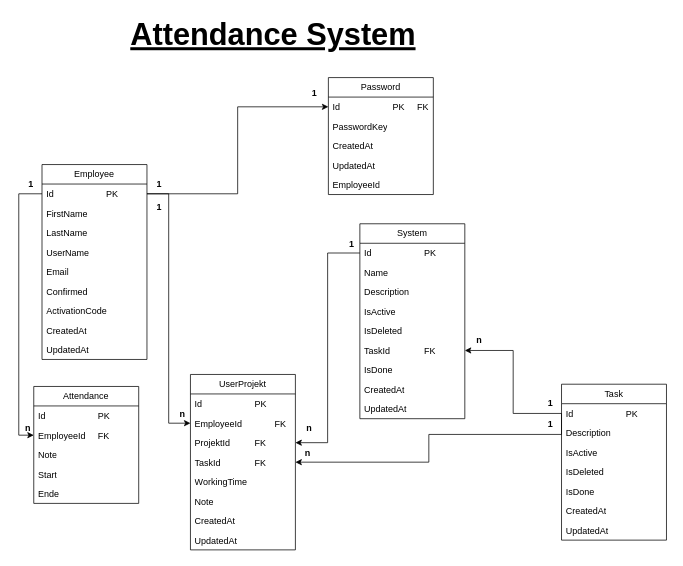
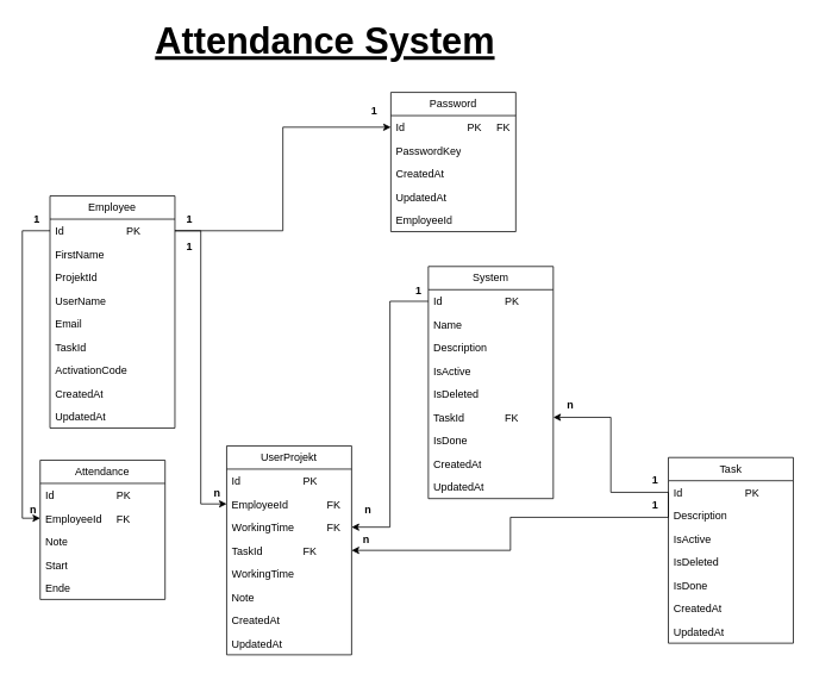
  <mxCell id="0" />
  <mxCell id="1" parent="0" />
  <mxCell id="2" value="Employee" style="swimlane;fontStyle=0;childLayout=stackLayout;horizontal=1;startSize=26;fillColor=none;horizontalStack=0;resizeParent=1;resizeParentMax=0;resizeLast=0;collapsible=1;marginBottom=0;whiteSpace=wrap;html=1;" vertex="1" parent="1"><mxGeometry x="55" y="219" width="140" height="260" as="geometry" /></mxCell>
  <mxCell id="3" value="Id&lt;span style=&quot;white-space: pre;&quot;&gt;&#09;&lt;/span&gt;&lt;span style=&quot;white-space: pre;&quot;&gt;&#09;&lt;/span&gt;&lt;span style=&quot;white-space: pre;&quot;&gt;&#09;&lt;/span&gt;PK" style="text;strokeColor=none;fillColor=none;align=left;verticalAlign=top;spacingLeft=4;spacingRight=4;overflow=hidden;rotatable=0;points=[[0,0.5],[1,0.5]];portConstraint=eastwest;whiteSpace=wrap;html=1;" vertex="1" parent="2"><mxGeometry y="26" width="140" height="26" as="geometry" /></mxCell>
  <mxCell id="4" value="FirstName" style="text;strokeColor=none;fillColor=none;align=left;verticalAlign=top;spacingLeft=4;spacingRight=4;overflow=hidden;rotatable=0;points=[[0,0.5],[1,0.5]];portConstraint=eastwest;whiteSpace=wrap;html=1;" vertex="1" parent="2"><mxGeometry y="52" width="140" height="26" as="geometry" /></mxCell>
- <mxCell id="5" value="LastName" style="text;strokeColor=none;fillColor=none;align=left;verticalAlign=top;spacingLeft=4;spacingRight=4;overflow=hidden;rotatable=0;points=[[0,0.5],[1,0.5]];portConstraint=eastwest;whiteSpace=wrap;html=1;" vertex="1" parent="2"><mxGeometry y="78" width="140" height="26" as="geometry" /></mxCell>
+ <mxCell id="5" value="ProjektId" style="text;strokeColor=none;fillColor=none;align=left;verticalAlign=top;spacingLeft=4;spacingRight=4;overflow=hidden;rotatable=0;points=[[0,0.5],[1,0.5]];portConstraint=eastwest;whiteSpace=wrap;html=1;" vertex="1" parent="2"><mxGeometry y="78" width="140" height="26" as="geometry" /></mxCell>
  <mxCell id="6" value="UserName" style="text;strokeColor=none;fillColor=none;align=left;verticalAlign=top;spacingLeft=4;spacingRight=4;overflow=hidden;rotatable=0;points=[[0,0.5],[1,0.5]];portConstraint=eastwest;whiteSpace=wrap;html=1;" vertex="1" parent="2"><mxGeometry y="104" width="140" height="26" as="geometry" /></mxCell>
  <mxCell id="7" value="Email" style="text;strokeColor=none;fillColor=none;align=left;verticalAlign=top;spacingLeft=4;spacingRight=4;overflow=hidden;rotatable=0;points=[[0,0.5],[1,0.5]];portConstraint=eastwest;whiteSpace=wrap;html=1;" vertex="1" parent="2"><mxGeometry y="130" width="140" height="26" as="geometry" /></mxCell>
- <mxCell id="8" value="Confirmed" style="text;strokeColor=none;fillColor=none;align=left;verticalAlign=top;spacingLeft=4;spacingRight=4;overflow=hidden;rotatable=0;points=[[0,0.5],[1,0.5]];portConstraint=eastwest;whiteSpace=wrap;html=1;" vertex="1" parent="2"><mxGeometry y="156" width="140" height="26" as="geometry" /></mxCell>
+ <mxCell id="8" value="TaskId" style="text;strokeColor=none;fillColor=none;align=left;verticalAlign=top;spacingLeft=4;spacingRight=4;overflow=hidden;rotatable=0;points=[[0,0.5],[1,0.5]];portConstraint=eastwest;whiteSpace=wrap;html=1;" vertex="1" parent="2"><mxGeometry y="156" width="140" height="26" as="geometry" /></mxCell>
  <mxCell id="9" value="ActivationCode" style="text;strokeColor=none;fillColor=none;align=left;verticalAlign=top;spacingLeft=4;spacingRight=4;overflow=hidden;rotatable=0;points=[[0,0.5],[1,0.5]];portConstraint=eastwest;whiteSpace=wrap;html=1;" vertex="1" parent="2"><mxGeometry y="182" width="140" height="26" as="geometry" /></mxCell>
  <mxCell id="10" value="CreatedAt" style="text;strokeColor=none;fillColor=none;align=left;verticalAlign=top;spacingLeft=4;spacingRight=4;overflow=hidden;rotatable=0;points=[[0,0.5],[1,0.5]];portConstraint=eastwest;whiteSpace=wrap;html=1;" vertex="1" parent="2"><mxGeometry y="208" width="140" height="26" as="geometry" /></mxCell>
  <mxCell id="11" value="UpdatedAt" style="text;strokeColor=none;fillColor=none;align=left;verticalAlign=top;spacingLeft=4;spacingRight=4;overflow=hidden;rotatable=0;points=[[0,0.5],[1,0.5]];portConstraint=eastwest;whiteSpace=wrap;html=1;" vertex="1" parent="2"><mxGeometry y="234" width="140" height="26" as="geometry" /></mxCell>
  <mxCell id="12" value="Password" style="swimlane;fontStyle=0;childLayout=stackLayout;horizontal=1;startSize=26;fillColor=none;horizontalStack=0;resizeParent=1;resizeParentMax=0;resizeLast=0;collapsible=1;marginBottom=0;whiteSpace=wrap;html=1;" vertex="1" parent="1"><mxGeometry x="437" y="103" width="140" height="156" as="geometry" /></mxCell>
  <mxCell id="13" value="Id&lt;span style=&quot;white-space: pre;&quot;&gt;&#09;&lt;/span&gt;&lt;span style=&quot;white-space: pre;&quot;&gt;&#09;&lt;/span&gt;&lt;span style=&quot;white-space: pre;&quot;&gt;&#09;&lt;/span&gt;PK&amp;nbsp; &amp;nbsp; &amp;nbsp;FK" style="text;strokeColor=none;fillColor=none;align=left;verticalAlign=top;spacingLeft=4;spacingRight=4;overflow=hidden;rotatable=0;points=[[0,0.5],[1,0.5]];portConstraint=eastwest;whiteSpace=wrap;html=1;" vertex="1" parent="12"><mxGeometry y="26" width="140" height="26" as="geometry" /></mxCell>
  <mxCell id="14" value="PasswordKey" style="text;strokeColor=none;fillColor=none;align=left;verticalAlign=top;spacingLeft=4;spacingRight=4;overflow=hidden;rotatable=0;points=[[0,0.5],[1,0.5]];portConstraint=eastwest;whiteSpace=wrap;html=1;" vertex="1" parent="12"><mxGeometry y="52" width="140" height="26" as="geometry" /></mxCell>
  <mxCell id="15" value="CreatedAt" style="text;strokeColor=none;fillColor=none;align=left;verticalAlign=top;spacingLeft=4;spacingRight=4;overflow=hidden;rotatable=0;points=[[0,0.5],[1,0.5]];portConstraint=eastwest;whiteSpace=wrap;html=1;" vertex="1" parent="12"><mxGeometry y="78" width="140" height="26" as="geometry" /></mxCell>
  <mxCell id="16" value="UpdatedAt" style="text;strokeColor=none;fillColor=none;align=left;verticalAlign=top;spacingLeft=4;spacingRight=4;overflow=hidden;rotatable=0;points=[[0,0.5],[1,0.5]];portConstraint=eastwest;whiteSpace=wrap;html=1;" vertex="1" parent="12"><mxGeometry y="104" width="140" height="26" as="geometry" /></mxCell>
  <mxCell id="17" value="EmployeeId" style="text;strokeColor=none;fillColor=none;align=left;verticalAlign=top;spacingLeft=4;spacingRight=4;overflow=hidden;rotatable=0;points=[[0,0.5],[1,0.5]];portConstraint=eastwest;whiteSpace=wrap;html=1;" vertex="1" parent="12"><mxGeometry y="130" width="140" height="26" as="geometry" /></mxCell>
  <mxCell id="18" style="edgeStyle=orthogonalEdgeStyle;rounded=0;orthogonalLoop=1;jettySize=auto;html=1;" edge="1" parent="1" source="3" target="13"><mxGeometry relative="1" as="geometry" /></mxCell>
  <mxCell id="19" value="1" style="text;align=center;fontStyle=1;verticalAlign=middle;spacingLeft=3;spacingRight=3;strokeColor=none;rotatable=0;points=[[0,0.5],[1,0.5]];portConstraint=eastwest;html=1;" vertex="1" parent="1"><mxGeometry x="195" y="233" width="31" height="26" as="geometry" /></mxCell>
  <mxCell id="20" value="1" style="text;align=center;fontStyle=1;verticalAlign=middle;spacingLeft=3;spacingRight=3;strokeColor=none;rotatable=0;points=[[0,0.5],[1,0.5]];portConstraint=eastwest;html=1;" vertex="1" parent="1"><mxGeometry x="402" y="111" width="31" height="26" as="geometry" /></mxCell>
  <mxCell id="21" value="&lt;font style=&quot;font-size: 41px;&quot;&gt;&lt;u&gt;Attendance System&lt;/u&gt;&lt;/font&gt;" style="text;align=center;fontStyle=1;verticalAlign=middle;spacingLeft=3;spacingRight=3;strokeColor=none;rotatable=0;points=[[0,0.5],[1,0.5]];portConstraint=eastwest;html=1;" vertex="1" parent="1"><mxGeometry x="146" y="20" width="433" height="51" as="geometry" /></mxCell>
  <mxCell id="22" value="System" style="swimlane;fontStyle=0;childLayout=stackLayout;horizontal=1;startSize=26;fillColor=none;horizontalStack=0;resizeParent=1;resizeParentMax=0;resizeLast=0;collapsible=1;marginBottom=0;whiteSpace=wrap;html=1;" vertex="1" parent="1"><mxGeometry x="479" y="298" width="140" height="260" as="geometry" /></mxCell>
  <mxCell id="23" value="Id&lt;span style=&quot;white-space: pre;&quot;&gt;&#09;&lt;/span&gt;&lt;span style=&quot;white-space: pre;&quot;&gt;&#09;&lt;/span&gt;&lt;span style=&quot;white-space: pre;&quot;&gt;&#09;&lt;/span&gt;PK" style="text;strokeColor=none;fillColor=none;align=left;verticalAlign=top;spacingLeft=4;spacingRight=4;overflow=hidden;rotatable=0;points=[[0,0.5],[1,0.5]];portConstraint=eastwest;whiteSpace=wrap;html=1;" vertex="1" parent="22"><mxGeometry y="26" width="140" height="26" as="geometry" /></mxCell>
  <mxCell id="24" value="Name" style="text;strokeColor=none;fillColor=none;align=left;verticalAlign=top;spacingLeft=4;spacingRight=4;overflow=hidden;rotatable=0;points=[[0,0.5],[1,0.5]];portConstraint=eastwest;whiteSpace=wrap;html=1;" vertex="1" parent="22"><mxGeometry y="52" width="140" height="26" as="geometry" /></mxCell>
  <mxCell id="25" value="Description" style="text;strokeColor=none;fillColor=none;align=left;verticalAlign=top;spacingLeft=4;spacingRight=4;overflow=hidden;rotatable=0;points=[[0,0.5],[1,0.5]];portConstraint=eastwest;whiteSpace=wrap;html=1;" vertex="1" parent="22"><mxGeometry y="78" width="140" height="26" as="geometry" /></mxCell>
  <mxCell id="26" value="IsActive" style="text;strokeColor=none;fillColor=none;align=left;verticalAlign=top;spacingLeft=4;spacingRight=4;overflow=hidden;rotatable=0;points=[[0,0.5],[1,0.5]];portConstraint=eastwest;whiteSpace=wrap;html=1;" vertex="1" parent="22"><mxGeometry y="104" width="140" height="26" as="geometry" /></mxCell>
  <mxCell id="27" value="IsDeleted" style="text;strokeColor=none;fillColor=none;align=left;verticalAlign=top;spacingLeft=4;spacingRight=4;overflow=hidden;rotatable=0;points=[[0,0.5],[1,0.5]];portConstraint=eastwest;whiteSpace=wrap;html=1;" vertex="1" parent="22"><mxGeometry y="130" width="140" height="26" as="geometry" /></mxCell>
  <mxCell id="28" value="TaskId&lt;span style=&quot;white-space: pre;&quot;&gt;&#09;&lt;/span&gt;&lt;span style=&quot;white-space: pre;&quot;&gt;&#09;&lt;/span&gt;FK" style="text;strokeColor=none;fillColor=none;align=left;verticalAlign=top;spacingLeft=4;spacingRight=4;overflow=hidden;rotatable=0;points=[[0,0.5],[1,0.5]];portConstraint=eastwest;whiteSpace=wrap;html=1;" vertex="1" parent="22"><mxGeometry y="156" width="140" height="26" as="geometry" /></mxCell>
  <mxCell id="29" value="IsDone" style="text;strokeColor=none;fillColor=none;align=left;verticalAlign=top;spacingLeft=4;spacingRight=4;overflow=hidden;rotatable=0;points=[[0,0.5],[1,0.5]];portConstraint=eastwest;whiteSpace=wrap;html=1;" vertex="1" parent="22"><mxGeometry y="182" width="140" height="26" as="geometry" /></mxCell>
  <mxCell id="30" value="CreatedAt" style="text;strokeColor=none;fillColor=none;align=left;verticalAlign=top;spacingLeft=4;spacingRight=4;overflow=hidden;rotatable=0;points=[[0,0.5],[1,0.5]];portConstraint=eastwest;whiteSpace=wrap;html=1;" vertex="1" parent="22"><mxGeometry y="208" width="140" height="26" as="geometry" /></mxCell>
  <mxCell id="31" value="UpdatedAt" style="text;strokeColor=none;fillColor=none;align=left;verticalAlign=top;spacingLeft=4;spacingRight=4;overflow=hidden;rotatable=0;points=[[0,0.5],[1,0.5]];portConstraint=eastwest;whiteSpace=wrap;html=1;" vertex="1" parent="22"><mxGeometry y="234" width="140" height="26" as="geometry" /></mxCell>
  <mxCell id="32" value="Task" style="swimlane;fontStyle=0;childLayout=stackLayout;horizontal=1;startSize=26;fillColor=none;horizontalStack=0;resizeParent=1;resizeParentMax=0;resizeLast=0;collapsible=1;marginBottom=0;whiteSpace=wrap;html=1;" vertex="1" parent="1"><mxGeometry x="748" y="512" width="140" height="208" as="geometry" /></mxCell>
  <mxCell id="33" value="Id&lt;span style=&quot;white-space: pre;&quot;&gt;&#09;&lt;/span&gt;&lt;span style=&quot;white-space: pre;&quot;&gt;&#09;&lt;/span&gt;&lt;span style=&quot;white-space: pre;&quot;&gt;&#09;&lt;/span&gt;PK" style="text;strokeColor=none;fillColor=none;align=left;verticalAlign=top;spacingLeft=4;spacingRight=4;overflow=hidden;rotatable=0;points=[[0,0.5],[1,0.5]];portConstraint=eastwest;whiteSpace=wrap;html=1;" vertex="1" parent="32"><mxGeometry y="26" width="140" height="26" as="geometry" /></mxCell>
  <mxCell id="34" value="Description" style="text;strokeColor=none;fillColor=none;align=left;verticalAlign=top;spacingLeft=4;spacingRight=4;overflow=hidden;rotatable=0;points=[[0,0.5],[1,0.5]];portConstraint=eastwest;whiteSpace=wrap;html=1;" vertex="1" parent="32"><mxGeometry y="52" width="140" height="26" as="geometry" /></mxCell>
  <mxCell id="35" value="IsActive" style="text;strokeColor=none;fillColor=none;align=left;verticalAlign=top;spacingLeft=4;spacingRight=4;overflow=hidden;rotatable=0;points=[[0,0.5],[1,0.5]];portConstraint=eastwest;whiteSpace=wrap;html=1;" vertex="1" parent="32"><mxGeometry y="78" width="140" height="26" as="geometry" /></mxCell>
  <mxCell id="36" value="IsDeleted" style="text;strokeColor=none;fillColor=none;align=left;verticalAlign=top;spacingLeft=4;spacingRight=4;overflow=hidden;rotatable=0;points=[[0,0.5],[1,0.5]];portConstraint=eastwest;whiteSpace=wrap;html=1;" vertex="1" parent="32"><mxGeometry y="104" width="140" height="26" as="geometry" /></mxCell>
  <mxCell id="37" value="IsDone" style="text;strokeColor=none;fillColor=none;align=left;verticalAlign=top;spacingLeft=4;spacingRight=4;overflow=hidden;rotatable=0;points=[[0,0.5],[1,0.5]];portConstraint=eastwest;whiteSpace=wrap;html=1;" vertex="1" parent="32"><mxGeometry y="130" width="140" height="26" as="geometry" /></mxCell>
  <mxCell id="38" value="CreatedAt" style="text;strokeColor=none;fillColor=none;align=left;verticalAlign=top;spacingLeft=4;spacingRight=4;overflow=hidden;rotatable=0;points=[[0,0.5],[1,0.5]];portConstraint=eastwest;whiteSpace=wrap;html=1;" vertex="1" parent="32"><mxGeometry y="156" width="140" height="26" as="geometry" /></mxCell>
  <mxCell id="39" value="UpdatedAt" style="text;strokeColor=none;fillColor=none;align=left;verticalAlign=top;spacingLeft=4;spacingRight=4;overflow=hidden;rotatable=0;points=[[0,0.5],[1,0.5]];portConstraint=eastwest;whiteSpace=wrap;html=1;" vertex="1" parent="32"><mxGeometry y="182" width="140" height="26" as="geometry" /></mxCell>
  <mxCell id="40" style="edgeStyle=orthogonalEdgeStyle;rounded=0;orthogonalLoop=1;jettySize=auto;html=1;entryX=1;entryY=0.5;entryDx=0;entryDy=0;" edge="1" parent="1" source="33" target="28"><mxGeometry relative="1" as="geometry" /></mxCell>
  <mxCell id="41" value="1" style="text;align=center;fontStyle=1;verticalAlign=middle;spacingLeft=3;spacingRight=3;strokeColor=none;rotatable=0;points=[[0,0.5],[1,0.5]];portConstraint=eastwest;html=1;" vertex="1" parent="1"><mxGeometry x="717" y="525" width="31" height="26" as="geometry" /></mxCell>
  <mxCell id="42" value="n" style="text;align=center;fontStyle=1;verticalAlign=middle;spacingLeft=3;spacingRight=3;strokeColor=none;rotatable=0;points=[[0,0.5],[1,0.5]];portConstraint=eastwest;html=1;" vertex="1" parent="1"><mxGeometry x="622" y="441" width="31" height="26" as="geometry" /></mxCell>
  <mxCell id="43" value="UserProjekt" style="swimlane;fontStyle=0;childLayout=stackLayout;horizontal=1;startSize=26;fillColor=none;horizontalStack=0;resizeParent=1;resizeParentMax=0;resizeLast=0;collapsible=1;marginBottom=0;whiteSpace=wrap;html=1;" vertex="1" parent="1"><mxGeometry x="253" y="499" width="140" height="234" as="geometry" /></mxCell>
  <mxCell id="44" value="Id&lt;span style=&quot;white-space: pre;&quot;&gt;&#09;&lt;/span&gt;&lt;span style=&quot;white-space: pre;&quot;&gt;&#09;&lt;/span&gt;&lt;span style=&quot;white-space: pre;&quot;&gt;&#09;&lt;/span&gt;PK" style="text;strokeColor=none;fillColor=none;align=left;verticalAlign=top;spacingLeft=4;spacingRight=4;overflow=hidden;rotatable=0;points=[[0,0.5],[1,0.5]];portConstraint=eastwest;whiteSpace=wrap;html=1;" vertex="1" parent="43"><mxGeometry y="26" width="140" height="26" as="geometry" /></mxCell>
  <mxCell id="45" value="EmployeeId&lt;span style=&quot;white-space: pre;&quot;&gt;&#09;&lt;/span&gt;&lt;span style=&quot;white-space: pre;&quot;&gt;&#09;&lt;/span&gt;FK" style="text;strokeColor=none;fillColor=none;align=left;verticalAlign=top;spacingLeft=4;spacingRight=4;overflow=hidden;rotatable=0;points=[[0,0.5],[1,0.5]];portConstraint=eastwest;whiteSpace=wrap;html=1;" vertex="1" parent="43"><mxGeometry y="52" width="140" height="26" as="geometry" /></mxCell>
- <mxCell id="46" value="ProjektId&lt;span style=&quot;white-space: pre;&quot;&gt;&#09;&lt;/span&gt;&lt;span style=&quot;white-space: pre;&quot;&gt;&#09;&lt;/span&gt;FK" style="text;strokeColor=none;fillColor=none;align=left;verticalAlign=top;spacingLeft=4;spacingRight=4;overflow=hidden;rotatable=0;points=[[0,0.5],[1,0.5]];portConstraint=eastwest;whiteSpace=wrap;html=1;" vertex="1" parent="43"><mxGeometry y="78" width="140" height="26" as="geometry" /></mxCell>
+ <mxCell id="46" value="WorkingTime&lt;span style=&quot;white-space: pre;&quot;&gt;&#09;&lt;/span&gt;&lt;span style=&quot;white-space: pre;&quot;&gt;&#09;&lt;/span&gt;FK" style="text;strokeColor=none;fillColor=none;align=left;verticalAlign=top;spacingLeft=4;spacingRight=4;overflow=hidden;rotatable=0;points=[[0,0.5],[1,0.5]];portConstraint=eastwest;whiteSpace=wrap;html=1;" vertex="1" parent="43"><mxGeometry y="78" width="140" height="26" as="geometry" /></mxCell>
  <mxCell id="47" value="&lt;span style=&quot;text-align: center;&quot;&gt;Task&lt;/span&gt;Id&lt;span style=&quot;white-space: pre;&quot;&gt;&#09;&lt;/span&gt;&lt;span style=&quot;white-space: pre;&quot;&gt;&#09;&lt;/span&gt;FK" style="text;strokeColor=none;fillColor=none;align=left;verticalAlign=top;spacingLeft=4;spacingRight=4;overflow=hidden;rotatable=0;points=[[0,0.5],[1,0.5]];portConstraint=eastwest;whiteSpace=wrap;html=1;" vertex="1" parent="43"><mxGeometry y="104" width="140" height="26" as="geometry" /></mxCell>
  <mxCell id="48" value="WorkingTime" style="text;strokeColor=none;fillColor=none;align=left;verticalAlign=top;spacingLeft=4;spacingRight=4;overflow=hidden;rotatable=0;points=[[0,0.5],[1,0.5]];portConstraint=eastwest;whiteSpace=wrap;html=1;" vertex="1" parent="43"><mxGeometry y="130" width="140" height="26" as="geometry" /></mxCell>
  <mxCell id="49" value="Note" style="text;strokeColor=none;fillColor=none;align=left;verticalAlign=top;spacingLeft=4;spacingRight=4;overflow=hidden;rotatable=0;points=[[0,0.5],[1,0.5]];portConstraint=eastwest;whiteSpace=wrap;html=1;" vertex="1" parent="43"><mxGeometry y="156" width="140" height="26" as="geometry" /></mxCell>
  <mxCell id="50" value="CreatedAt" style="text;strokeColor=none;fillColor=none;align=left;verticalAlign=top;spacingLeft=4;spacingRight=4;overflow=hidden;rotatable=0;points=[[0,0.5],[1,0.5]];portConstraint=eastwest;whiteSpace=wrap;html=1;" vertex="1" parent="43"><mxGeometry y="182" width="140" height="26" as="geometry" /></mxCell>
  <mxCell id="51" value="UpdatedAt" style="text;strokeColor=none;fillColor=none;align=left;verticalAlign=top;spacingLeft=4;spacingRight=4;overflow=hidden;rotatable=0;points=[[0,0.5],[1,0.5]];portConstraint=eastwest;whiteSpace=wrap;html=1;" vertex="1" parent="43"><mxGeometry y="208" width="140" height="26" as="geometry" /></mxCell>
  <mxCell id="52" style="edgeStyle=orthogonalEdgeStyle;rounded=0;orthogonalLoop=1;jettySize=auto;html=1;entryX=1;entryY=0.5;entryDx=0;entryDy=0;" edge="1" parent="1" source="23" target="46"><mxGeometry relative="1" as="geometry" /></mxCell>
  <mxCell id="53" style="edgeStyle=orthogonalEdgeStyle;rounded=0;orthogonalLoop=1;jettySize=auto;html=1;exitX=0;exitY=0.5;exitDx=0;exitDy=0;entryX=1;entryY=0.5;entryDx=0;entryDy=0;" edge="1" parent="1" source="33" target="47"><mxGeometry relative="1" as="geometry"><Array as="points"><mxPoint x="748" y="579" /><mxPoint x="571" y="579" /><mxPoint x="571" y="616" /></Array></mxGeometry></mxCell>
  <mxCell id="54" value="1" style="text;align=center;fontStyle=1;verticalAlign=middle;spacingLeft=3;spacingRight=3;strokeColor=none;rotatable=0;points=[[0,0.5],[1,0.5]];portConstraint=eastwest;html=1;" vertex="1" parent="1"><mxGeometry x="717" y="553" width="31" height="26" as="geometry" /></mxCell>
  <mxCell id="55" value="n" style="text;align=center;fontStyle=1;verticalAlign=middle;spacingLeft=3;spacingRight=3;strokeColor=none;rotatable=0;points=[[0,0.5],[1,0.5]];portConstraint=eastwest;html=1;" vertex="1" parent="1"><mxGeometry x="395" y="558" width="31" height="26" as="geometry" /></mxCell>
  <mxCell id="56" value="n" style="text;align=center;fontStyle=1;verticalAlign=middle;spacingLeft=3;spacingRight=3;strokeColor=none;rotatable=0;points=[[0,0.5],[1,0.5]];portConstraint=eastwest;html=1;" vertex="1" parent="1"><mxGeometry x="393" y="591" width="31" height="26" as="geometry" /></mxCell>
  <mxCell id="57" style="edgeStyle=orthogonalEdgeStyle;rounded=0;orthogonalLoop=1;jettySize=auto;html=1;exitX=1;exitY=0.5;exitDx=0;exitDy=0;entryX=0;entryY=0.5;entryDx=0;entryDy=0;" edge="1" parent="1" source="3" target="45"><mxGeometry relative="1" as="geometry" /></mxCell>
  <mxCell id="58" value="1" style="text;align=center;fontStyle=1;verticalAlign=middle;spacingLeft=3;spacingRight=3;strokeColor=none;rotatable=0;points=[[0,0.5],[1,0.5]];portConstraint=eastwest;html=1;" vertex="1" parent="1"><mxGeometry x="195" y="263" width="31" height="26" as="geometry" /></mxCell>
  <mxCell id="59" value="n" style="text;align=center;fontStyle=1;verticalAlign=middle;spacingLeft=3;spacingRight=3;strokeColor=none;rotatable=0;points=[[0,0.5],[1,0.5]];portConstraint=eastwest;html=1;" vertex="1" parent="1"><mxGeometry x="226" y="539" width="31" height="26" as="geometry" /></mxCell>
  <mxCell id="60" value="1" style="text;align=center;fontStyle=1;verticalAlign=middle;spacingLeft=3;spacingRight=3;strokeColor=none;rotatable=0;points=[[0,0.5],[1,0.5]];portConstraint=eastwest;html=1;" vertex="1" parent="1"><mxGeometry x="452" y="312" width="31" height="26" as="geometry" /></mxCell>
  <mxCell id="61" value="Attendance" style="swimlane;fontStyle=0;childLayout=stackLayout;horizontal=1;startSize=26;fillColor=none;horizontalStack=0;resizeParent=1;resizeParentMax=0;resizeLast=0;collapsible=1;marginBottom=0;whiteSpace=wrap;html=1;" vertex="1" parent="1"><mxGeometry x="44" y="515" width="140" height="156" as="geometry" /></mxCell>
  <mxCell id="62" value="Id&lt;span style=&quot;white-space: pre;&quot;&gt;&#09;&lt;/span&gt;&lt;span style=&quot;white-space: pre;&quot;&gt;&#09;&lt;/span&gt;&lt;span style=&quot;white-space: pre;&quot;&gt;&#09;&lt;/span&gt;PK" style="text;strokeColor=none;fillColor=none;align=left;verticalAlign=top;spacingLeft=4;spacingRight=4;overflow=hidden;rotatable=0;points=[[0,0.5],[1,0.5]];portConstraint=eastwest;whiteSpace=wrap;html=1;" vertex="1" parent="61"><mxGeometry y="26" width="140" height="26" as="geometry" /></mxCell>
  <mxCell id="63" value="EmployeeId&lt;span style=&quot;white-space: pre;&quot;&gt;&#09;&lt;/span&gt;FK" style="text;strokeColor=none;fillColor=none;align=left;verticalAlign=top;spacingLeft=4;spacingRight=4;overflow=hidden;rotatable=0;points=[[0,0.5],[1,0.5]];portConstraint=eastwest;whiteSpace=wrap;html=1;" vertex="1" parent="61"><mxGeometry y="52" width="140" height="26" as="geometry" /></mxCell>
  <mxCell id="64" value="Note" style="text;strokeColor=none;fillColor=none;align=left;verticalAlign=top;spacingLeft=4;spacingRight=4;overflow=hidden;rotatable=0;points=[[0,0.5],[1,0.5]];portConstraint=eastwest;whiteSpace=wrap;html=1;" vertex="1" parent="61"><mxGeometry y="78" width="140" height="26" as="geometry" /></mxCell>
  <mxCell id="65" value="Start" style="text;strokeColor=none;fillColor=none;align=left;verticalAlign=top;spacingLeft=4;spacingRight=4;overflow=hidden;rotatable=0;points=[[0,0.5],[1,0.5]];portConstraint=eastwest;whiteSpace=wrap;html=1;" vertex="1" parent="61"><mxGeometry y="104" width="140" height="26" as="geometry" /></mxCell>
  <mxCell id="66" value="Ende" style="text;strokeColor=none;fillColor=none;align=left;verticalAlign=top;spacingLeft=4;spacingRight=4;overflow=hidden;rotatable=0;points=[[0,0.5],[1,0.5]];portConstraint=eastwest;whiteSpace=wrap;html=1;" vertex="1" parent="61"><mxGeometry y="130" width="140" height="26" as="geometry" /></mxCell>
  <mxCell id="67" style="edgeStyle=orthogonalEdgeStyle;rounded=0;orthogonalLoop=1;jettySize=auto;html=1;entryX=0;entryY=0.5;entryDx=0;entryDy=0;" edge="1" parent="1" source="3" target="63"><mxGeometry relative="1" as="geometry" /></mxCell>
  <mxCell id="68" value="1" style="text;align=center;fontStyle=1;verticalAlign=middle;spacingLeft=3;spacingRight=3;strokeColor=none;rotatable=0;points=[[0,0.5],[1,0.5]];portConstraint=eastwest;html=1;" vertex="1" parent="1"><mxGeometry x="24" y="233" width="31" height="26" as="geometry" /></mxCell>
  <mxCell id="69" value="n" style="text;align=center;fontStyle=1;verticalAlign=middle;spacingLeft=3;spacingRight=3;strokeColor=none;rotatable=0;points=[[0,0.5],[1,0.5]];portConstraint=eastwest;html=1;" vertex="1" parent="1"><mxGeometry x="20" y="558" width="31" height="26" as="geometry" /></mxCell>
